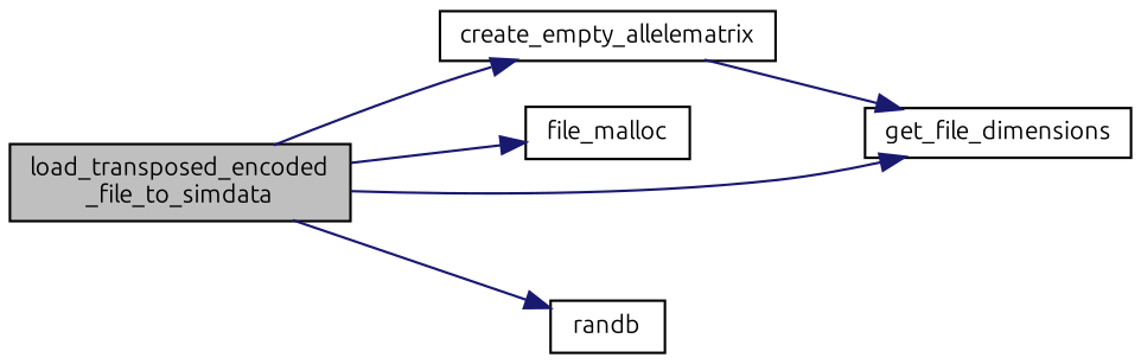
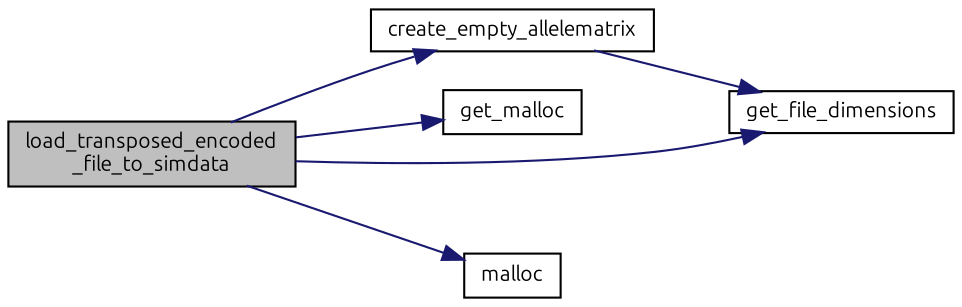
  digraph {
    fontname=Ubuntu
    rankdir=LR
    node [color=black fillcolor=white fontname=Ubuntu fontsize=10 shape=record style=filled]
    edge [color=midnightblue fontname=Ubuntu fontsize=10 labelfontname=Helvetica labelfontsize=10 style=solid]
    n1 [fillcolor=grey75 fontcolor=black height=0.2 label="load_transposed_encoded\l_file_to_simdata" width=0.4]
    n2 [height=0.2 label=create_empty_allelematrix width=0.4]
-   n3 [height=0.2 label=file_malloc width=0.4]
+   n3 [height=0.2 label=get_malloc width=0.4]
    n4 [height=0.2 label=get_file_dimensions width=0.4]
-   n5 [height=0.2 label=randb width=0.4]
+   n5 [height=0.2 label=malloc width=0.4]
    n1 -> n2
    n1 -> n3
    n1 -> n4
    n1 -> n5
    n2 -> n4
  }
